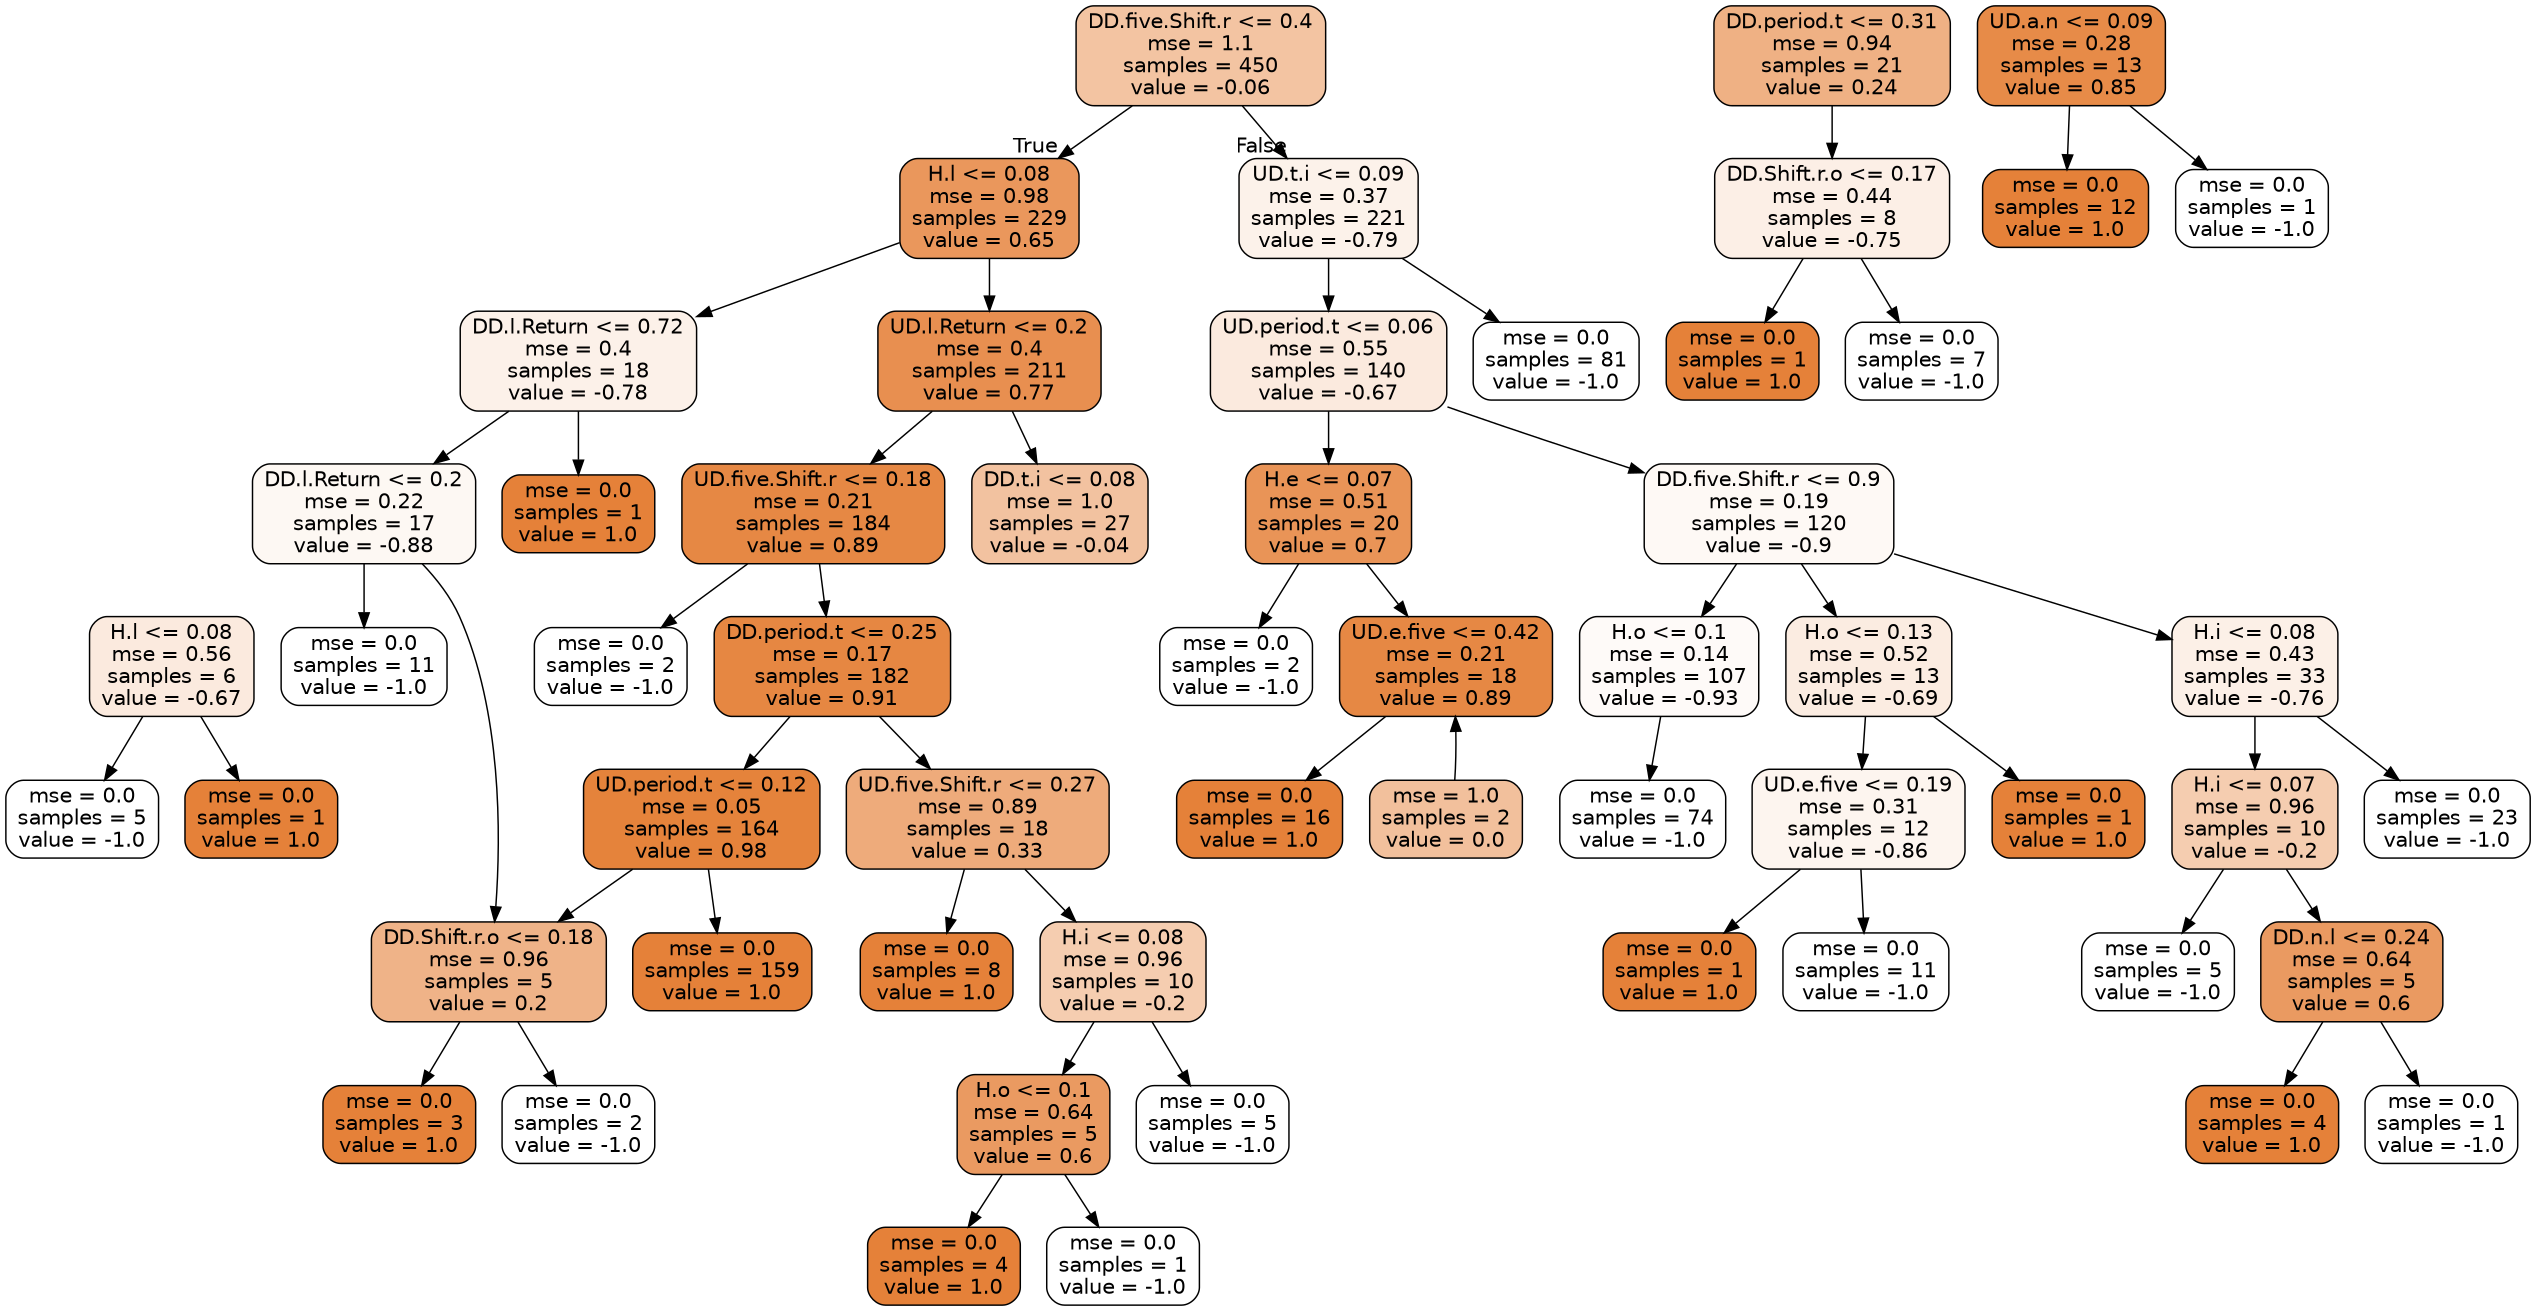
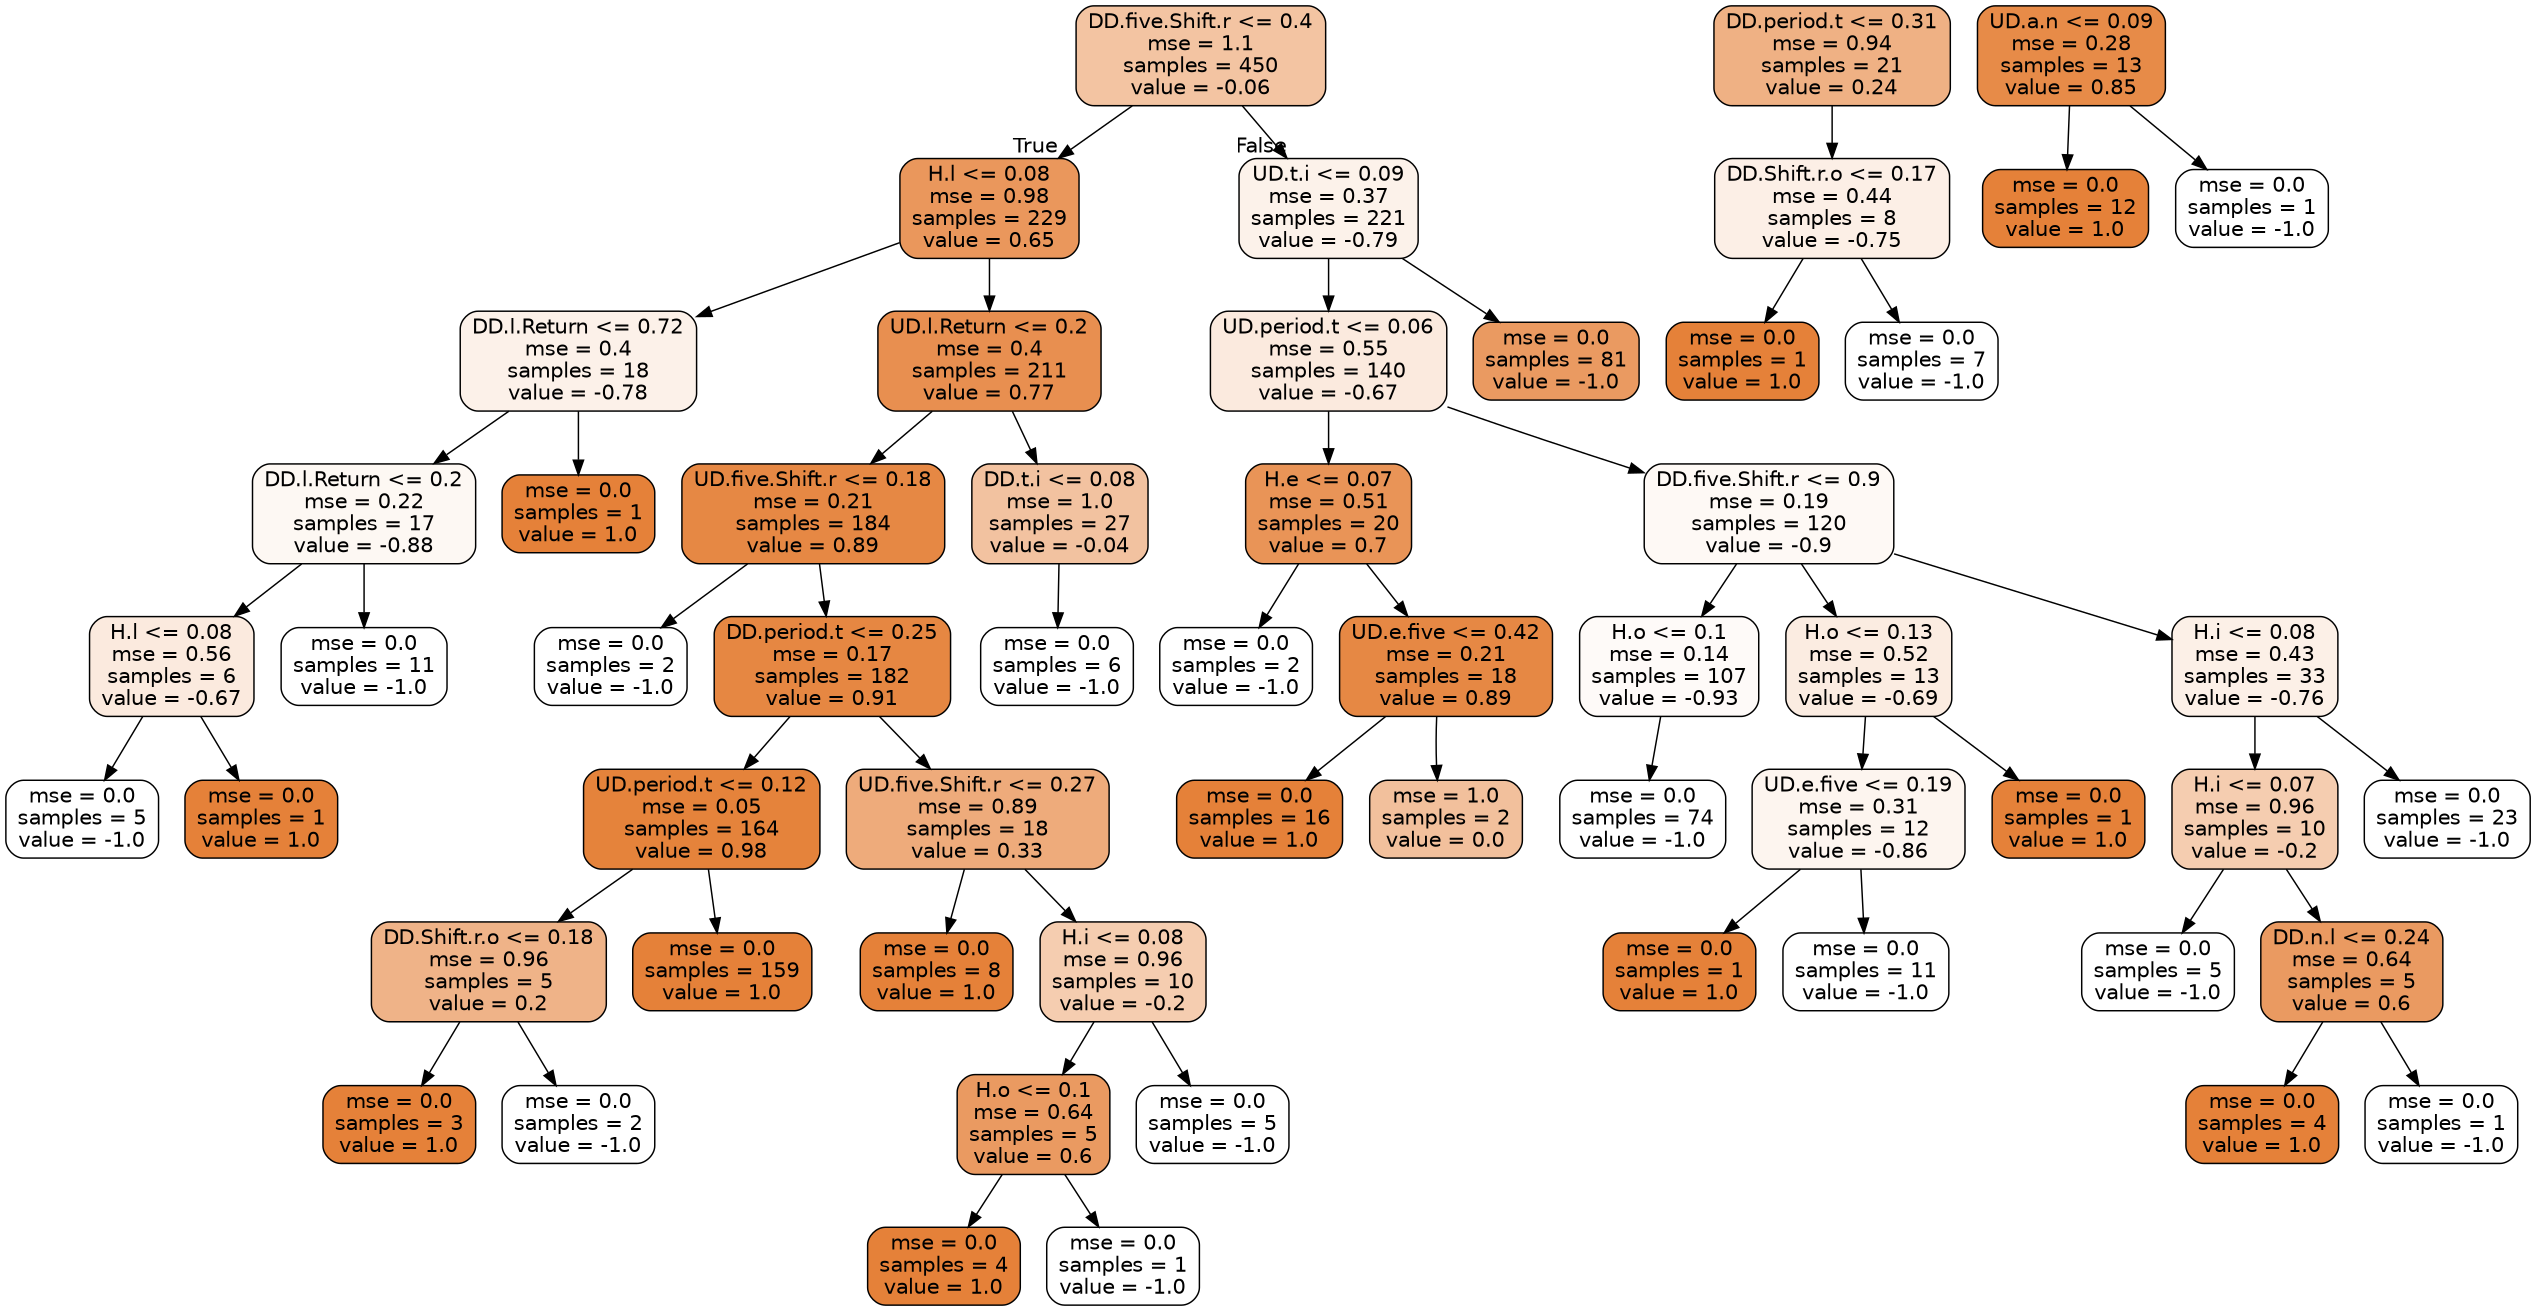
  digraph {
    node [color=black fillcolor="#ffffff" fontname=helvetica shape=box style="filled, rounded"]
    edge [fontname=helvetica]
    n1 [fillcolor="#f3c4a2" label="DD.five.Shift.r <= 0.4\nmse = 1.1\nsamples = 450\nvalue = -0.06"]
    n2 [fillcolor="#ea975c" label="H.l <= 0.08\nmse = 0.98\nsamples = 229\nvalue = 0.65"]
    n3 [fillcolor="#fcf2ea" label="UD.t.i <= 0.09\nmse = 0.37\nsamples = 221\nvalue = -0.79"]
    n4 [fillcolor="#fcf1e9" label="DD.l.Return <= 0.72\nmse = 0.4\nsamples = 18\nvalue = -0.78"]
    n5 [fillcolor="#e88f50" label="UD.l.Return <= 0.2\nmse = 0.4\nsamples = 211\nvalue = 0.77"]
    n6 [fillcolor="#fbeade" label="UD.period.t <= 0.06\nmse = 0.55\nsamples = 140\nvalue = -0.67"]
-   n7 [label="mse = 0.0\nsamples = 81\nvalue = -1.0"]
+   n7 [fillcolor="#ea9a61" label="mse = 0.0\nsamples = 81\nvalue = -1.0"]
    n8 [fillcolor="#fdf8f3" label="DD.l.Return <= 0.2\nmse = 0.22\nsamples = 17\nvalue = -0.88"]
    n9 [fillcolor="#e58139" label="mse = 0.0\nsamples = 1\nvalue = 1.0"]
    n10 [fillcolor="#e68844" label="UD.five.Shift.r <= 0.18\nmse = 0.21\nsamples = 184\nvalue = 0.89"]
    n11 [fillcolor="#f2c2a0" label="DD.t.i <= 0.08\nmse = 1.0\nsamples = 27\nvalue = -0.04"]
    n12 [fillcolor="#fbeade" label="H.l <= 0.08\nmse = 0.56\nsamples = 6\nvalue = -0.67"]
    n13 [label="mse = 0.0\nsamples = 11\nvalue = -1.0"]
    n14 [label="mse = 0.0\nsamples = 5\nvalue = -1.0"]
    n15 [fillcolor="#e58139" label="mse = 0.0\nsamples = 1\nvalue = 1.0"]
    n16 [label="mse = 0.0\nsamples = 2\nvalue = -1.0"]
    n17 [fillcolor="#e68742" label="DD.period.t <= 0.25\nmse = 0.17\nsamples = 182\nvalue = 0.91"]
+   n18 [label="mse = 0.0\nsamples = 6\nvalue = -1.0"]
    n19 [fillcolor="#e5833b" label="UD.period.t <= 0.12\nmse = 0.05\nsamples = 164\nvalue = 0.98"]
    n20 [fillcolor="#eeab7b" label="UD.five.Shift.r <= 0.27\nmse = 0.89\nsamples = 18\nvalue = 0.33"]
    n21 [fillcolor="#e58139" label="mse = 0.0\nsamples = 159\nvalue = 1.0"]
    n22 [fillcolor="#efb388" label="DD.Shift.r.o <= 0.18\nmse = 0.96\nsamples = 5\nvalue = 0.2"]
    n23 [fillcolor="#e58139" label="mse = 0.0\nsamples = 8\nvalue = 1.0"]
    n24 [fillcolor="#f5cdb0" label="H.i <= 0.08\nmse = 0.96\nsamples = 10\nvalue = -0.2"]
    n25 [fillcolor="#e58139" label="mse = 0.0\nsamples = 3\nvalue = 1.0"]
    n26 [label="mse = 0.0\nsamples = 2\nvalue = -1.0"]
    n27 [fillcolor="#ea9a61" label="H.o <= 0.1\nmse = 0.64\nsamples = 5\nvalue = 0.6"]
    n28 [label="mse = 0.0\nsamples = 5\nvalue = -1.0"]
    n29 [fillcolor="#e58139" label="mse = 0.0\nsamples = 4\nvalue = 1.0"]
    n30 [label="mse = 0.0\nsamples = 1\nvalue = -1.0"]
    n31 [fillcolor="#efb184" label="DD.period.t <= 0.31\nmse = 0.94\nsamples = 21\nvalue = 0.24"]
    n32 [fillcolor="#fcefe6" label="DD.Shift.r.o <= 0.17\nmse = 0.44\nsamples = 8\nvalue = -0.75"]
    n33 [fillcolor="#e78b48" label="UD.a.n <= 0.09\nmse = 0.28\nsamples = 13\nvalue = 0.85"]
    n34 [fillcolor="#e58139" label="mse = 0.0\nsamples = 12\nvalue = 1.0"]
    n35 [label="mse = 0.0\nsamples = 1\nvalue = -1.0"]
    n36 [fillcolor="#e58139" label="mse = 0.0\nsamples = 1\nvalue = 1.0"]
    n37 [label="mse = 0.0\nsamples = 7\nvalue = -1.0"]
    n38 [fillcolor="#e99457" label="H.e <= 0.07\nmse = 0.51\nsamples = 20\nvalue = 0.7"]
    n39 [fillcolor="#fef9f5" label="DD.five.Shift.r <= 0.9\nmse = 0.19\nsamples = 120\nvalue = -0.9"]
    n40 [label="mse = 0.0\nsamples = 2\nvalue = -1.0"]
    n41 [fillcolor="#e68844" label="UD.e.five <= 0.42\nmse = 0.21\nsamples = 18\nvalue = 0.89"]
    n42 [fillcolor="#fefaf8" label="H.o <= 0.1\nmse = 0.14\nsamples = 107\nvalue = -0.93"]
    n43 [fillcolor="#fbece1" label="H.o <= 0.13\nmse = 0.52\nsamples = 13\nvalue = -0.69"]
    n44 [fillcolor="#fcf0e7" label="H.i <= 0.08\nmse = 0.43\nsamples = 33\nvalue = -0.76"]
    n45 [fillcolor="#e58139" label="mse = 0.0\nsamples = 16\nvalue = 1.0"]
    n46 [fillcolor="#f2c09c" label="mse = 1.0\nsamples = 2\nvalue = 0.0"]
    n47 [label="mse = 0.0\nsamples = 74\nvalue = -1.0"]
    n48 [fillcolor="#fdf5ef" label="UD.e.five <= 0.19\nmse = 0.31\nsamples = 12\nvalue = -0.86"]
    n49 [fillcolor="#e58139" label="mse = 0.0\nsamples = 1\nvalue = 1.0"]
    n50 [fillcolor="#f5cdb0" label="H.i <= 0.07\nmse = 0.96\nsamples = 10\nvalue = -0.2"]
    n51 [label="mse = 0.0\nsamples = 23\nvalue = -1.0"]
    n52 [label="mse = 0.0\nsamples = 5\nvalue = -1.0"]
    n53 [fillcolor="#ea9a61" label="DD.n.l <= 0.24\nmse = 0.64\nsamples = 5\nvalue = 0.6"]
    n54 [fillcolor="#e58139" label="mse = 0.0\nsamples = 4\nvalue = 1.0"]
    n55 [label="mse = 0.0\nsamples = 1\nvalue = -1.0"]
    n56 [fillcolor="#e58139" label="mse = 0.0\nsamples = 1\nvalue = 1.0"]
    n57 [label="mse = 0.0\nsamples = 11\nvalue = -1.0"]
    n1 -> n2 [headlabel=True labelangle=45 labeldistance=2.5]
    n1 -> n3 [headlabel=False labelangle=-45 labeldistance=2.5]
    n2 -> n4
    n2 -> n5
    n3 -> n6
    n3 -> n7
    n4 -> n8
    n4 -> n9
    n5 -> n10
    n5 -> n11
    n6 -> n38
    n6 -> n39
-   n8 -> n22
+   n8 -> n12
    n8 -> n13
    n10 -> n16
    n10 -> n17
+   n11 -> n18
    n12 -> n14
    n12 -> n15
    n17 -> n19
    n17 -> n20
    n19 -> n21
    n19 -> n22
    n20 -> n23
    n20 -> n24
    n22 -> n25
    n22 -> n26
    n24 -> n27
    n24 -> n28
    n27 -> n29
    n27 -> n30
    n31 -> n32
    n32 -> n36
    n32 -> n37
    n33 -> n34
    n33 -> n35
    n38 -> n40
    n38 -> n41
    n39 -> n42
    n39 -> n43
    n39 -> n44
    n41 -> n45
-   n46 -> n41
+   n41 -> n46
    n42 -> n47
    n43 -> n48
    n43 -> n49
    n44 -> n50
    n44 -> n51
    n48 -> n56
    n48 -> n57
    n50 -> n52
    n50 -> n53
    n53 -> n54
    n53 -> n55
  }
